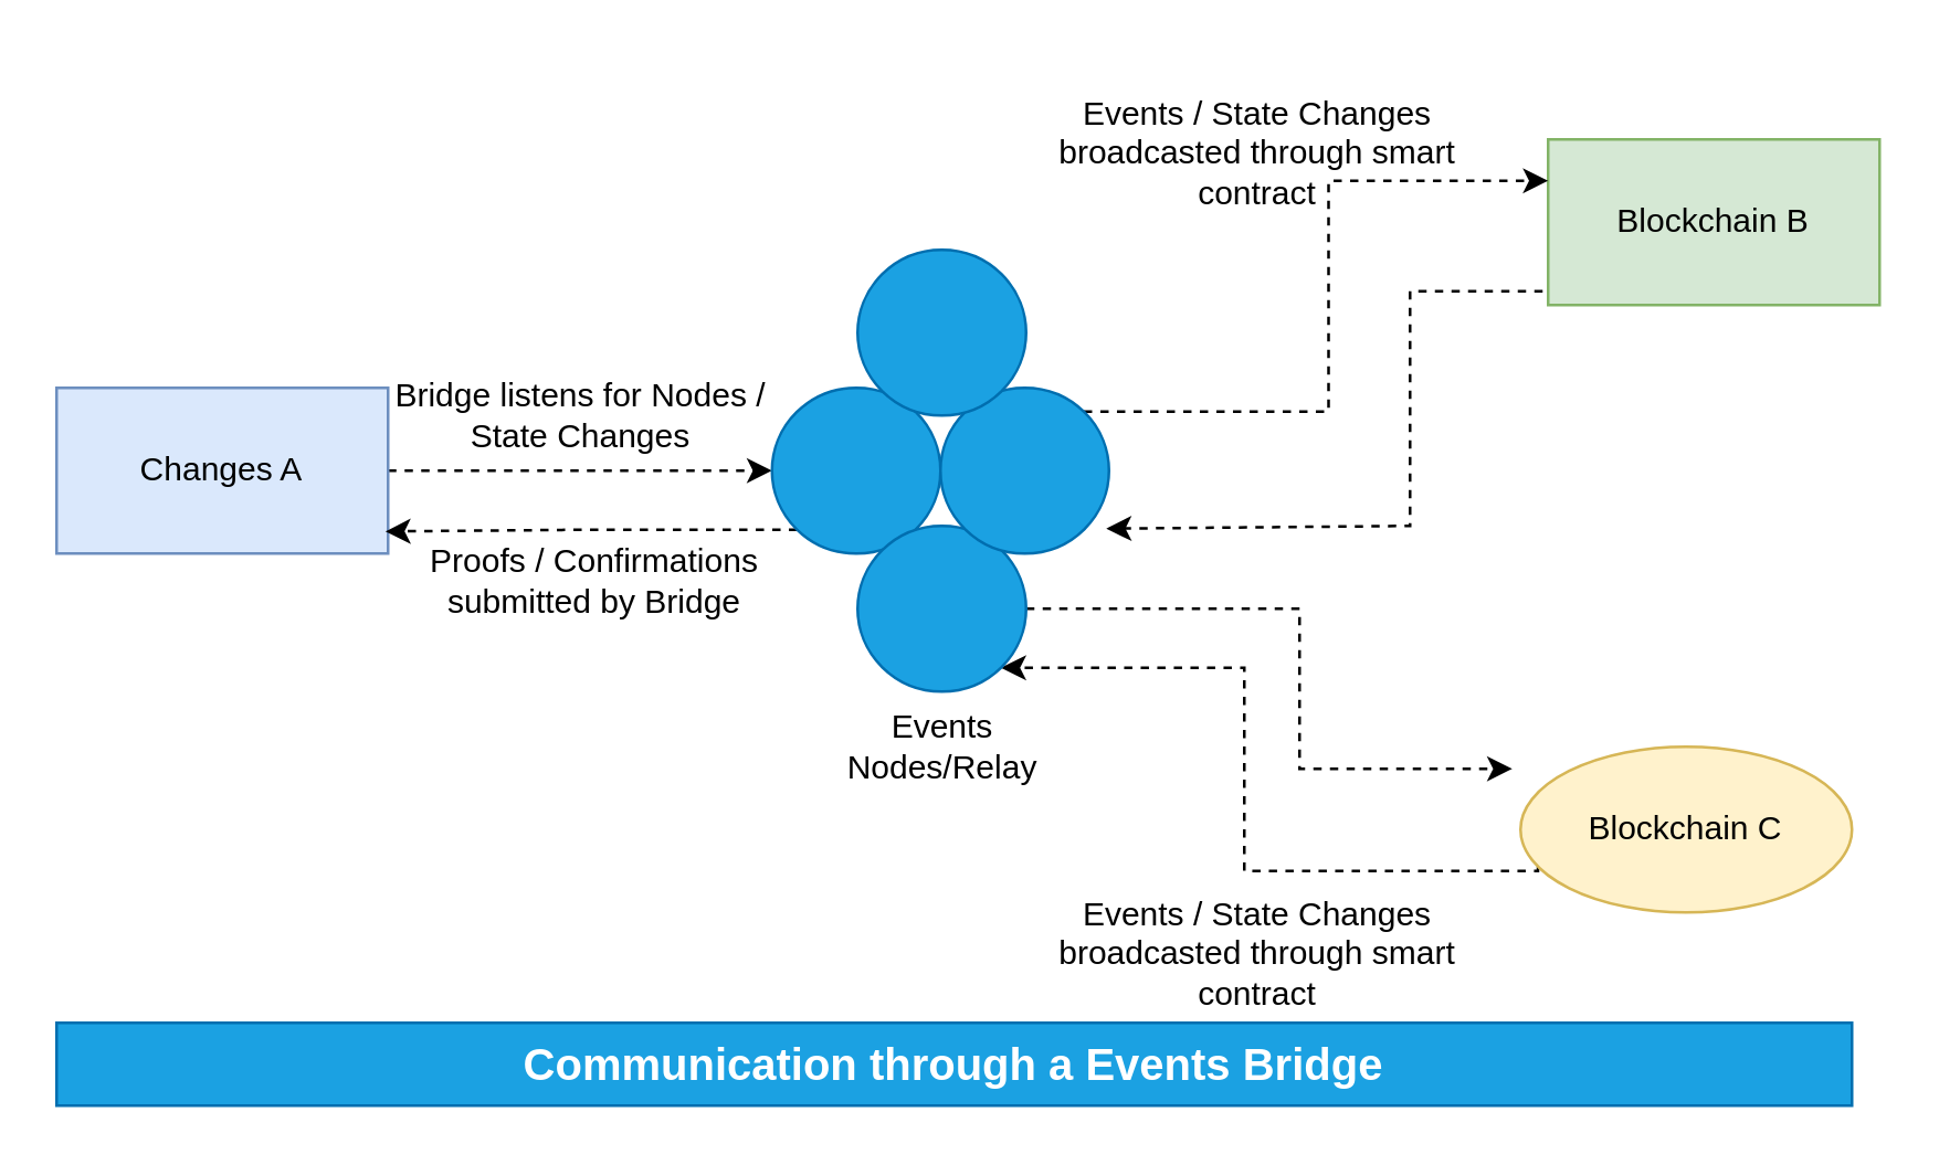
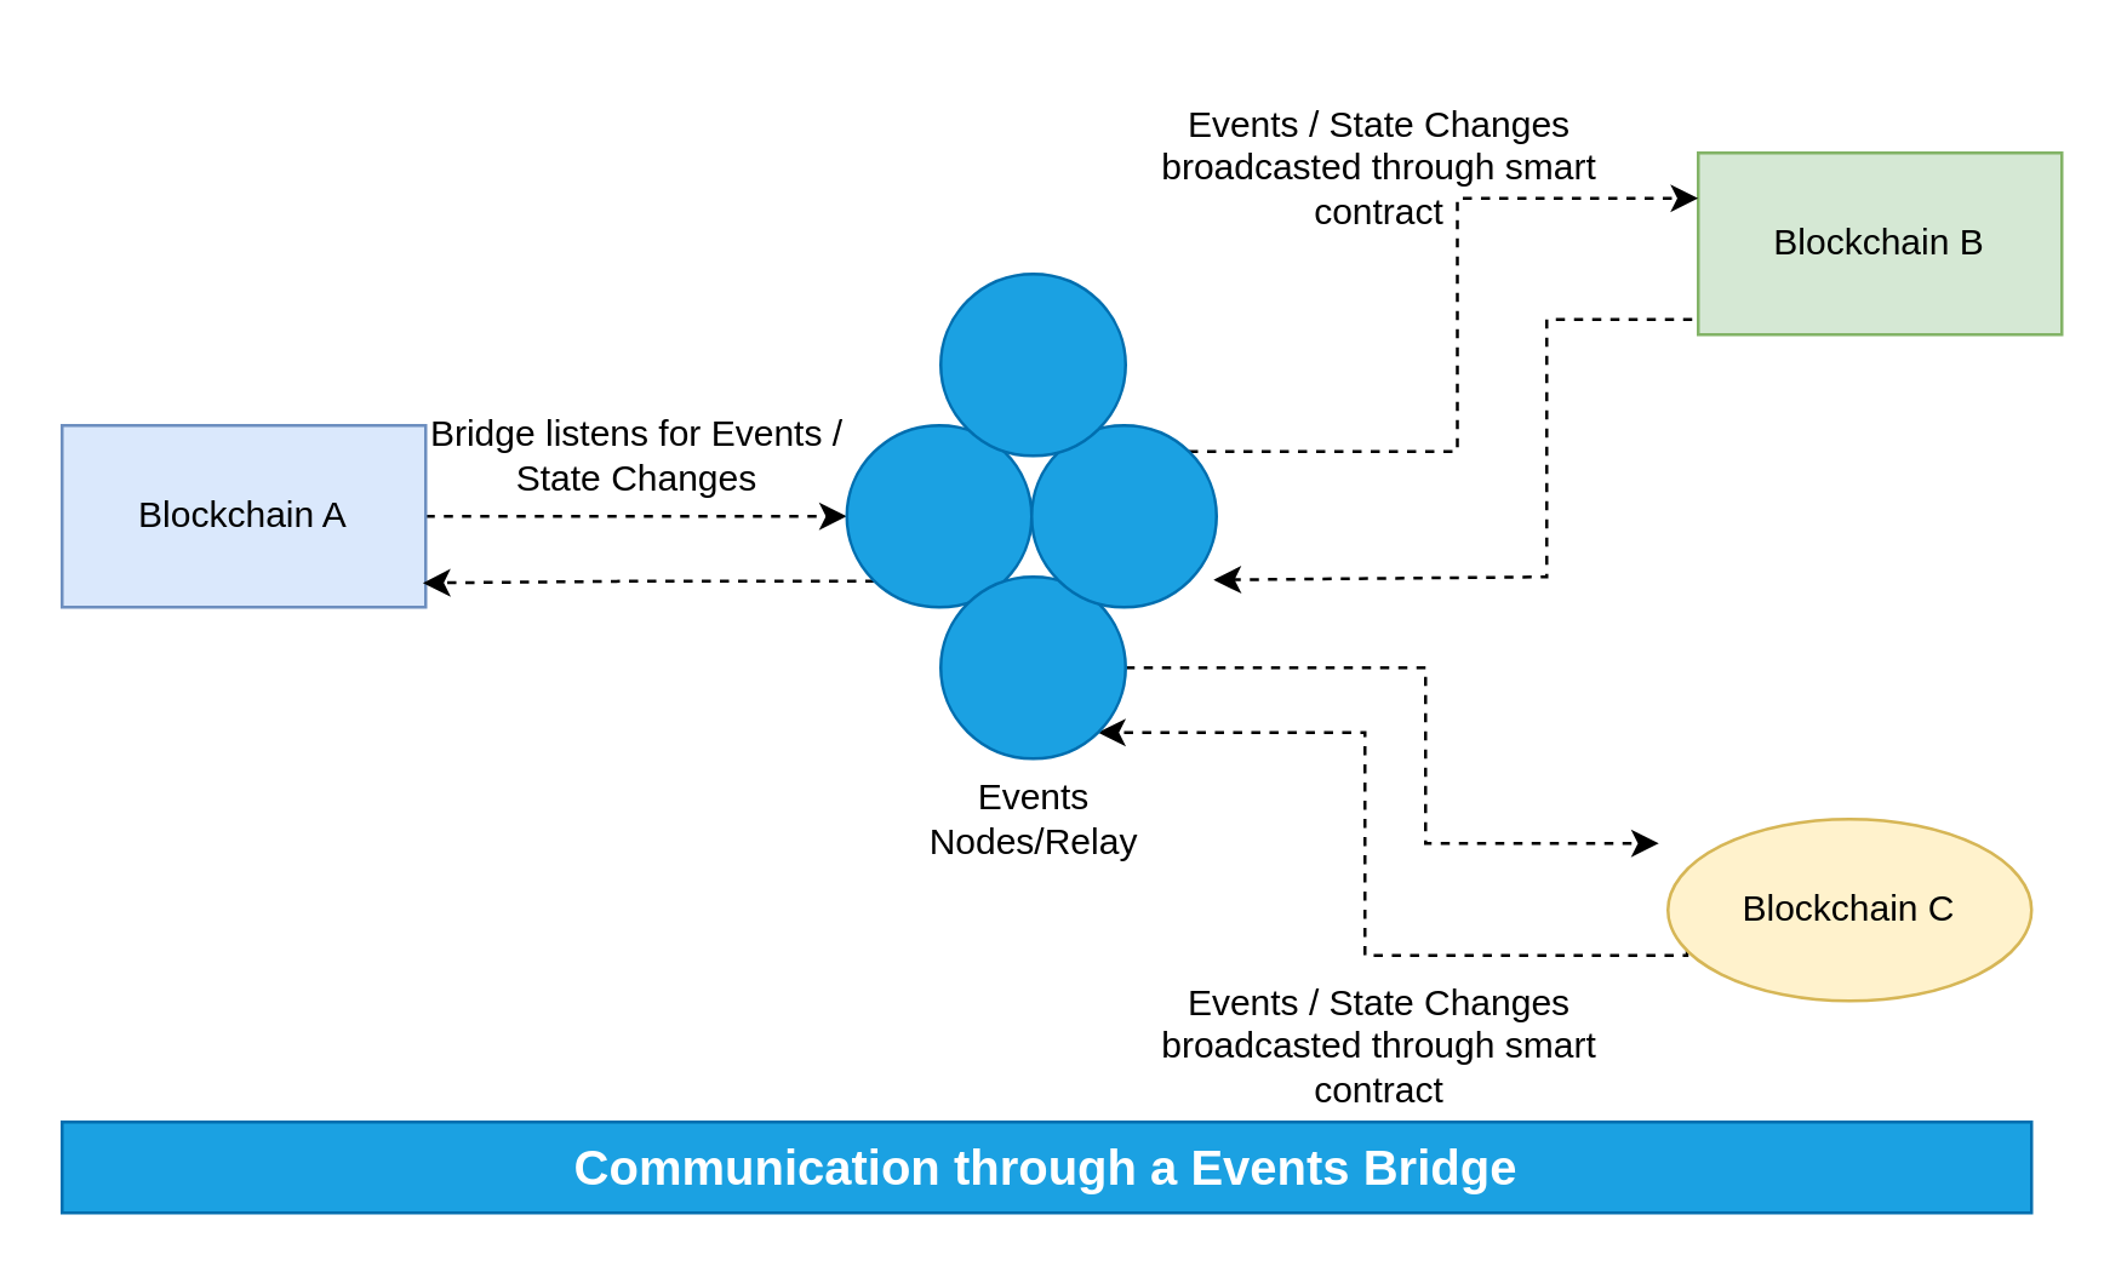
  <mxCell id="0" />
  <mxCell id="1" parent="0" />
  <mxCell id="2" style="edgeStyle=orthogonalEdgeStyle;rounded=0;orthogonalLoop=1;jettySize=auto;html=1;exitX=1;exitY=0.5;exitDx=0;exitDy=0;entryX=0;entryY=0.5;entryDx=0;entryDy=0;dashed=1;" parent="1" source="3" target="7" edge="1"><mxGeometry relative="1" as="geometry" /></mxCell>
- <mxCell id="3" value="Changes A" style="rounded=0;whiteSpace=wrap;html=1;fillColor=#dae8fc;strokeColor=#6c8ebf;" parent="1" vertex="1"><mxGeometry x="20" y="140" width="120" height="60" as="geometry" /></mxCell>
- <mxCell id="4" value="Bridge listens for Nodes / State Changes" style="text;html=1;strokeColor=none;fillColor=none;align=center;verticalAlign=middle;whiteSpace=wrap;rounded=0;" parent="1" vertex="1"><mxGeometry x="134" y="140" width="152" height="20" as="geometry" /></mxCell>
- <mxCell id="5" value="Proofs / Confirmations submitted by Bridge" style="text;html=1;strokeColor=none;fillColor=none;align=center;verticalAlign=middle;whiteSpace=wrap;rounded=0;" parent="1" vertex="1"><mxGeometry x="140" y="200" width="150" height="20" as="geometry" /></mxCell>
+ <mxCell id="3" value="Blockchain A" style="rounded=0;whiteSpace=wrap;html=1;fillColor=#dae8fc;strokeColor=#6c8ebf;" parent="1" vertex="1"><mxGeometry x="20" y="140" width="120" height="60" as="geometry" /></mxCell>
+ <mxCell id="4" value="Bridge listens for Events / State Changes" style="text;html=1;strokeColor=none;fillColor=none;align=center;verticalAlign=middle;whiteSpace=wrap;rounded=0;" parent="1" vertex="1"><mxGeometry x="134" y="140" width="152" height="20" as="geometry" /></mxCell>
  <mxCell id="6" style="edgeStyle=orthogonalEdgeStyle;rounded=0;orthogonalLoop=1;jettySize=auto;html=1;exitX=0;exitY=1;exitDx=0;exitDy=0;entryX=0.992;entryY=0.867;entryDx=0;entryDy=0;entryPerimeter=0;dashed=1;" parent="1" source="7" target="3" edge="1"><mxGeometry relative="1" as="geometry" /></mxCell>
  <mxCell id="7" value="" style="ellipse;whiteSpace=wrap;html=1;fillColor=#1ba1e2;fontColor=#ffffff;strokeColor=#006EAF;" parent="1" vertex="1"><mxGeometry x="279" y="140" width="61" height="60" as="geometry" /></mxCell>
  <mxCell id="8" value="Events Nodes/Relay" style="text;html=1;strokeColor=none;fillColor=none;align=center;verticalAlign=middle;whiteSpace=wrap;rounded=0;" parent="1" vertex="1"><mxGeometry x="311" y="255" width="60" height="30" as="geometry" /></mxCell>
  <mxCell id="9" style="edgeStyle=orthogonalEdgeStyle;rounded=0;orthogonalLoop=1;jettySize=auto;html=1;exitX=0;exitY=0.75;exitDx=0;exitDy=0;entryX=0.984;entryY=0.85;entryDx=0;entryDy=0;entryPerimeter=0;dashed=1;" parent="1" source="10" target="17" edge="1"><mxGeometry relative="1" as="geometry"><Array as="points"><mxPoint x="510" y="105" /><mxPoint x="510" y="190" /></Array></mxGeometry></mxCell>
  <mxCell id="10" value="Blockchain B" style="rounded=0;whiteSpace=wrap;html=1;fillColor=#d5e8d4;strokeColor=#82b366;" parent="1" vertex="1"><mxGeometry x="560" y="50" width="120" height="60" as="geometry" /></mxCell>
  <mxCell id="11" value="Events / State Changes broadcasted through smart contract" style="text;html=1;strokeColor=none;fillColor=none;align=center;verticalAlign=middle;whiteSpace=wrap;rounded=0;" parent="1" vertex="1"><mxGeometry x="360" y="310" width="190" height="70" as="geometry" /></mxCell>
  <mxCell id="12" style="edgeStyle=orthogonalEdgeStyle;rounded=0;orthogonalLoop=1;jettySize=auto;html=1;exitX=0;exitY=0.75;exitDx=0;exitDy=0;entryX=1;entryY=1;entryDx=0;entryDy=0;dashed=1;" parent="1" source="13" target="15" edge="1"><mxGeometry relative="1" as="geometry"><Array as="points"><mxPoint x="450" y="315" /><mxPoint x="450" y="241" /></Array></mxGeometry></mxCell>
  <mxCell id="13" value="Blockchain C" style="ellipse;whiteSpace=wrap;html=1;fillColor=#fff2cc;strokeColor=#d6b656;" parent="1" vertex="1"><mxGeometry x="550" y="270" width="120" height="60" as="geometry" /></mxCell>
  <mxCell id="14" style="edgeStyle=orthogonalEdgeStyle;rounded=0;orthogonalLoop=1;jettySize=auto;html=1;exitX=1;exitY=0.5;exitDx=0;exitDy=0;entryX=-0.025;entryY=0.133;entryDx=0;entryDy=0;entryPerimeter=0;dashed=1;" parent="1" source="15" target="13" edge="1"><mxGeometry relative="1" as="geometry"><Array as="points"><mxPoint x="470" y="220" /><mxPoint x="470" y="278" /></Array></mxGeometry></mxCell>
  <mxCell id="15" value="" style="ellipse;whiteSpace=wrap;html=1;fillColor=#1ba1e2;fontColor=#ffffff;strokeColor=#006EAF;" parent="1" vertex="1"><mxGeometry x="310" y="190" width="61" height="60" as="geometry" /></mxCell>
  <mxCell id="16" style="edgeStyle=orthogonalEdgeStyle;rounded=0;orthogonalLoop=1;jettySize=auto;html=1;exitX=1;exitY=0;exitDx=0;exitDy=0;entryX=0;entryY=0.25;entryDx=0;entryDy=0;dashed=1;" parent="1" source="17" target="10" edge="1"><mxGeometry relative="1" as="geometry" /></mxCell>
  <mxCell id="17" value="" style="ellipse;whiteSpace=wrap;html=1;fillColor=#1ba1e2;fontColor=#ffffff;strokeColor=#006EAF;" parent="1" vertex="1"><mxGeometry x="340" y="140" width="61" height="60" as="geometry" /></mxCell>
  <mxCell id="18" value="" style="ellipse;whiteSpace=wrap;html=1;fillColor=#1ba1e2;fontColor=#ffffff;strokeColor=#006EAF;" parent="1" vertex="1"><mxGeometry x="310" y="90" width="61" height="60" as="geometry" /></mxCell>
  <mxCell id="19" value="Events / State Changes broadcasted through smart contract" style="text;html=1;strokeColor=none;fillColor=none;align=center;verticalAlign=middle;whiteSpace=wrap;rounded=0;" parent="1" vertex="1"><mxGeometry x="360" y="20" width="190" height="70" as="geometry" /></mxCell>
  <mxCell id="20" value="Communication through a Events Bridge" style="text;html=1;align=center;verticalAlign=middle;whiteSpace=wrap;rounded=0;fillColor=#1ba1e2;fontColor=#ffffff;strokeColor=#006EAF;fontStyle=1;fontSize=16;" parent="1" vertex="1"><mxGeometry x="20" y="370" width="650" height="30" as="geometry" /></mxCell>
